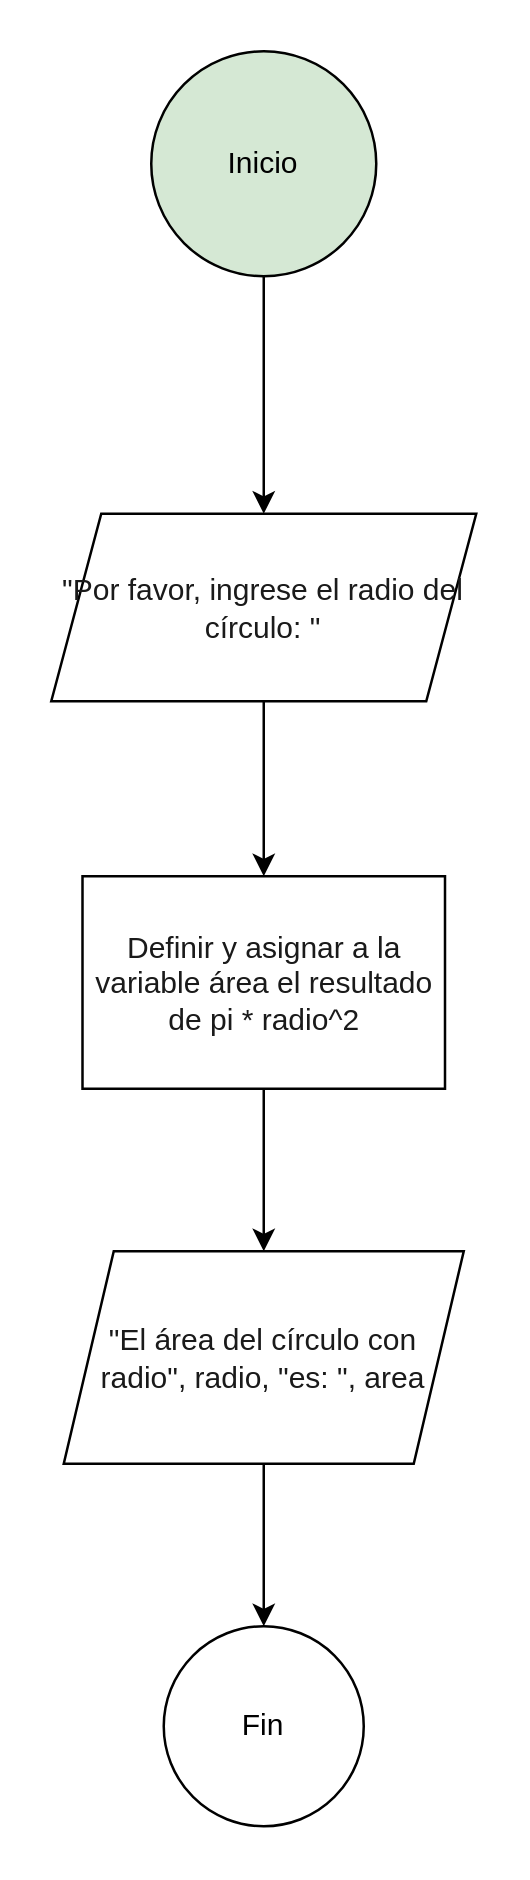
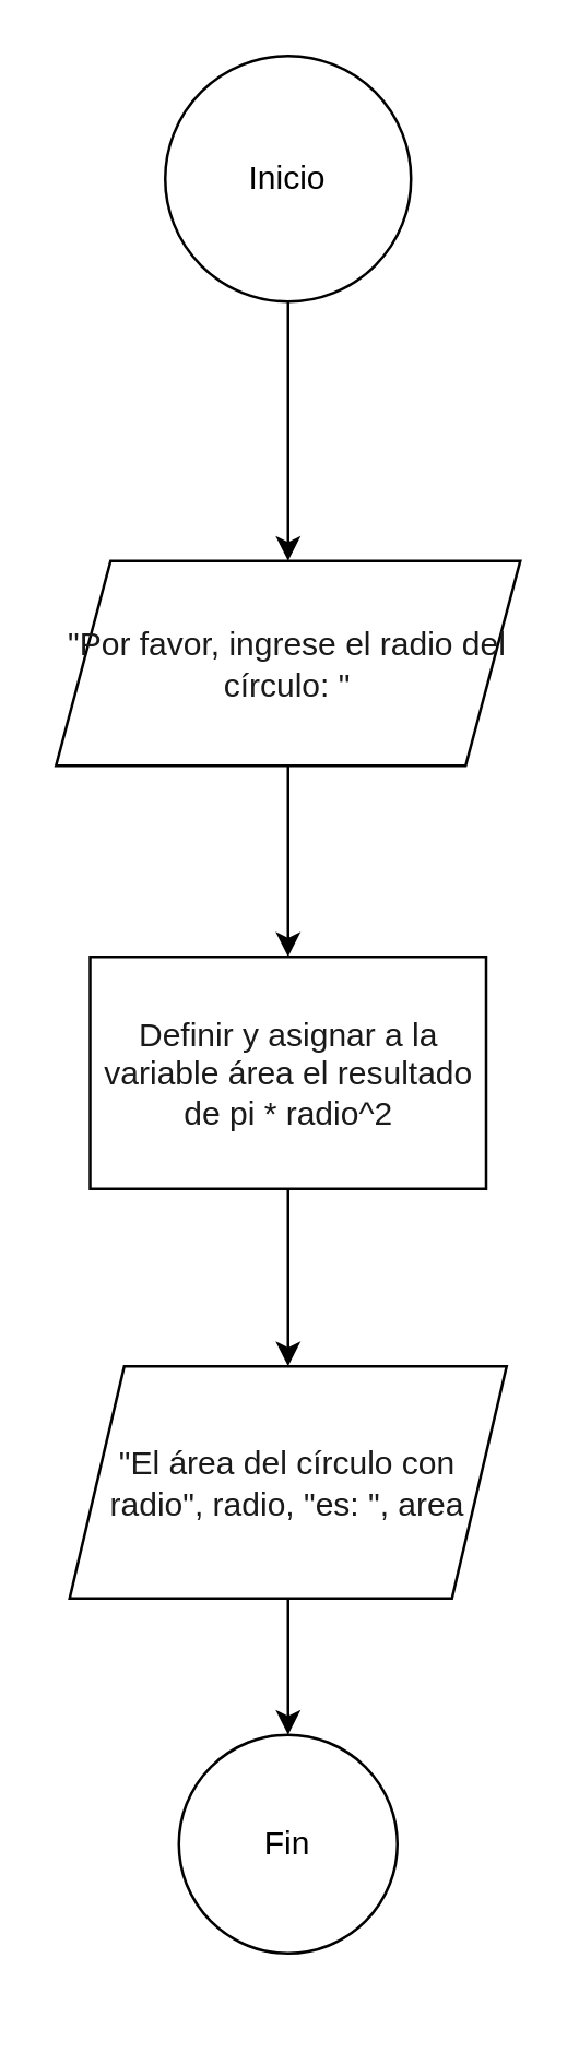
  <mxCell id="0" />
  <mxCell id="1" parent="0" />
  <mxCell id="2" value="" style="edgeStyle=orthogonalEdgeStyle;rounded=0;orthogonalLoop=1;jettySize=auto;html=1;" edge="1" parent="1" source="3" target="5"><mxGeometry relative="1" as="geometry" /></mxCell>
- <mxCell id="3" value="Inicio" style="ellipse;whiteSpace=wrap;html=1;aspect=fixed;fillColor=#d5e8d4;" vertex="1" parent="1"><mxGeometry x="60" y="20" width="90" height="90" as="geometry" /></mxCell>
+ <mxCell id="3" value="Inicio" style="ellipse;whiteSpace=wrap;html=1;aspect=fixed;" vertex="1" parent="1"><mxGeometry x="60" y="20" width="90" height="90" as="geometry" /></mxCell>
  <mxCell id="4" value="" style="edgeStyle=orthogonalEdgeStyle;rounded=0;orthogonalLoop=1;jettySize=auto;html=1;" edge="1" parent="1" source="5" target="7"><mxGeometry relative="1" as="geometry" /></mxCell>
  <mxCell id="5" value="&lt;span style=&quot;color: rgb(26, 26, 26);&quot;&gt;&quot;Por favor, ingrese el radio del círculo: &quot;&lt;/span&gt;" style="shape=parallelogram;perimeter=parallelogramPerimeter;whiteSpace=wrap;html=1;fixedSize=1;" vertex="1" parent="1"><mxGeometry x="20" y="205" width="170" height="75" as="geometry" /></mxCell>
  <mxCell id="6" value="" style="edgeStyle=orthogonalEdgeStyle;rounded=0;orthogonalLoop=1;jettySize=auto;html=1;" edge="1" parent="1" source="7" target="9"><mxGeometry relative="1" as="geometry" /></mxCell>
  <mxCell id="7" value="&lt;span style=&quot;color: rgb(26, 26, 26);&quot;&gt;Definir y asignar a la variable área el resultado de pi * radio^2&lt;/span&gt;" style="whiteSpace=wrap;html=1;" vertex="1" parent="1"><mxGeometry x="32.5" y="350" width="145" height="85" as="geometry" /></mxCell>
  <mxCell id="8" value="" style="edgeStyle=orthogonalEdgeStyle;rounded=0;orthogonalLoop=1;jettySize=auto;html=1;" edge="1" parent="1" source="9" target="10"><mxGeometry relative="1" as="geometry" /></mxCell>
  <mxCell id="9" value="&lt;span style=&quot;color: rgb(26, 26, 26);&quot;&gt;&quot;El área del círculo con radio&quot;, radio, &quot;es: &quot;, area&lt;/span&gt;" style="shape=parallelogram;perimeter=parallelogramPerimeter;whiteSpace=wrap;html=1;fixedSize=1;" vertex="1" parent="1"><mxGeometry x="25" y="500" width="160" height="85" as="geometry" /></mxCell>
- <mxCell id="10" value="Fin" style="ellipse;whiteSpace=wrap;html=1;aspect=fixed;" vertex="1" parent="1"><mxGeometry x="65" y="650" width="80" height="80" as="geometry" /></mxCell>
+ <mxCell id="10" value="Fin" style="ellipse;whiteSpace=wrap;html=1;aspect=fixed;" vertex="1" parent="1"><mxGeometry x="65" y="635" width="80" height="80" as="geometry" /></mxCell>
